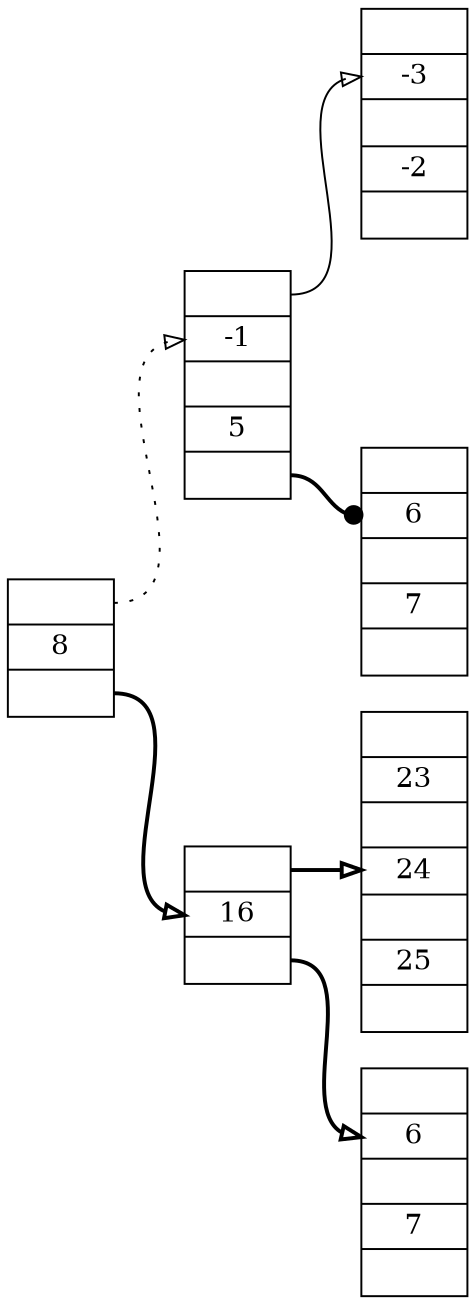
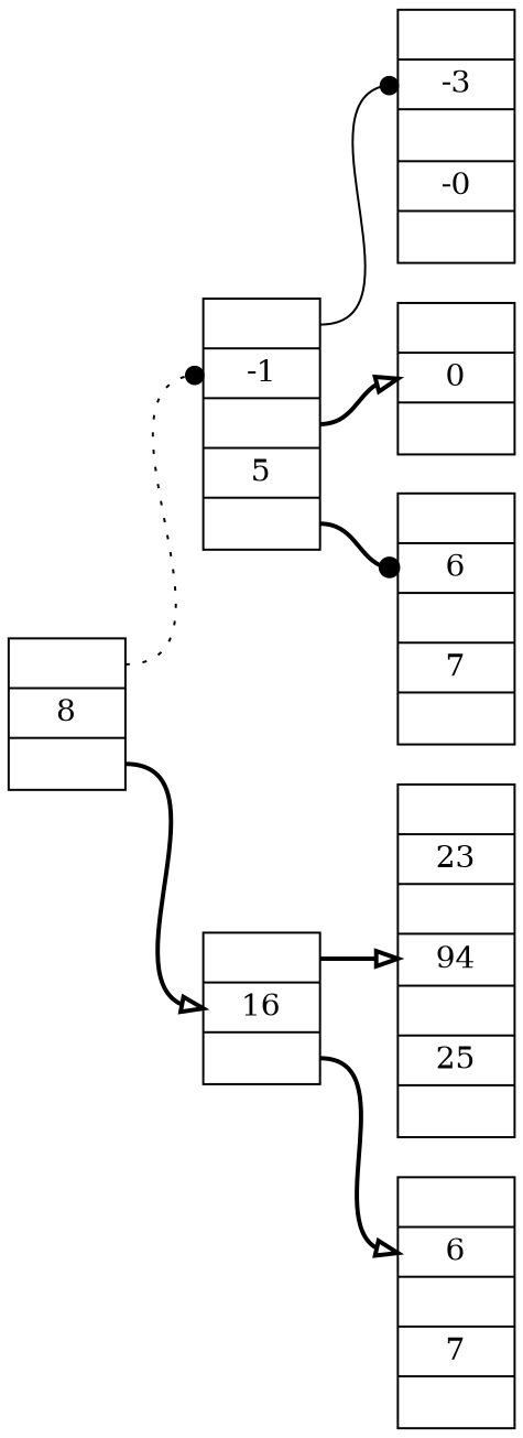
  digraph {
    rankdir=LR
    node [shape=record]
    edge [arrowhead=onormal headport=k0 style=bold tailport=p0]
    n1 [height=.1 label="<p0>| <k0> 8| <p1>"]
    n2 [height=.1 label="<p0>| <k0> -1| <p1>| <k1> 5| <p2>"]
    n3 [height=.1 label="<p0>| <k0> 16| <p1>"]
-   n4 [height=.1 label="<p0>| <k0> -3| <p1>| <k1> -2| <p2>"]
+   n4 [height=.1 label="<p0>| <k0> -3| <p1>| <k1> -0| <p2>"]
+   n5 [height=.1 label="<p0>| <k0> 0| <p1>"]
    n6 [height=.1 label="<p0>| <k0> 6| <p1>| <k1> 7| <p2>"]
-   n7 [height=.1 label="<p0>| <k0> 23| <p1>| <k1> 24| <p2>| <k2> 25| <p3>"]
+   n7 [height=.1 label="<p0>| <k0> 23| <p1>| <k1> 94| <p2>| <k2> 25| <p3>"]
    n8 [height=.1 label="<p0>| <k0> 6| <p1>| <k1> 7| <p2>"]
-   n1 -> n2 [style=dotted]
+   n1 -> n2 [arrowhead=dot style=dotted]
    n1 -> n3 [tailport=p1]
-   n2 -> n4 [style=solid]
+   n2 -> n4 [arrowhead=dot style=solid]
+   n2 -> n5 [tailport=p1]
    n2 -> n6 [arrowhead=dot tailport=p2]
    n3 -> n7 [headport=k1]
    n3 -> n8 [tailport=p1]
  }
